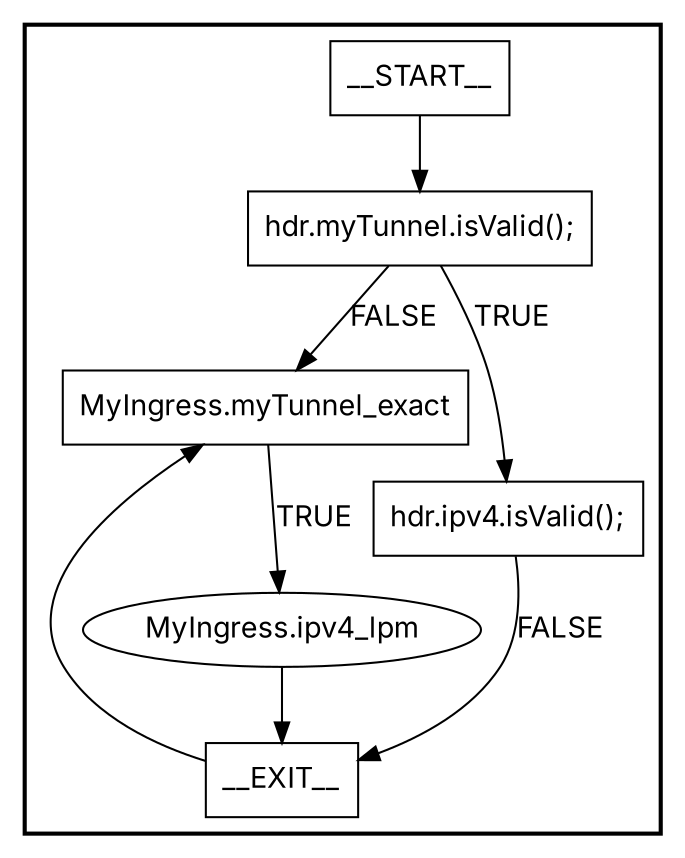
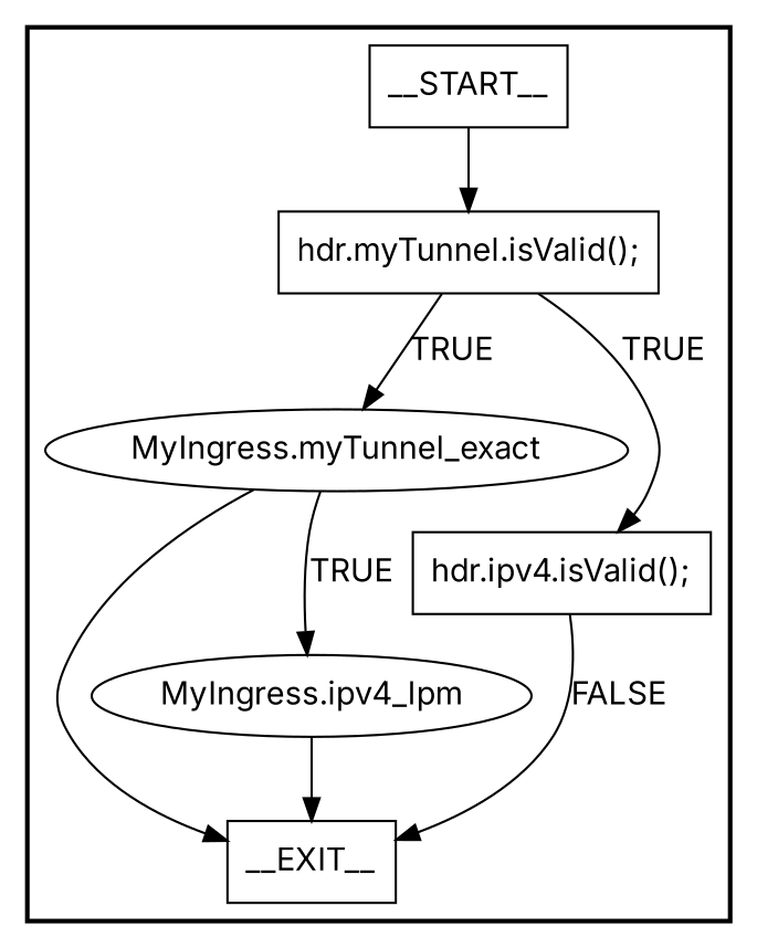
  digraph {
    fontname=Inter
    node [fontname=Inter shape=rectangle style=solid]
    edge [fontname=Inter]
    n1 [label=__START__]
    n2 [label="hdr.myTunnel.isValid();"]
    n3 [label=__EXIT__]
-   n4 [label="MyIngress.myTunnel_exact" shape=box]
+   n4 [label="MyIngress.myTunnel_exact" shape=ellipse]
    n5 [label="hdr.ipv4.isValid();"]
    n6 [label="MyIngress.ipv4_lpm" shape=ellipse]
    subgraph cluster_1 {
      labeljust=r
      style=bold
      n1
      n2
      n3
      n4
      n5
      n6
    }
    n1 -> n2
-   n2 -> n4 [label=FALSE]
+   n2 -> n4 [label=TRUE]
    n2 -> n5 [label=TRUE]
-   n3 -> n4
+   n4 -> n3
    n4 -> n6 [label=TRUE]
    n5 -> n3 [label=FALSE]
    n6 -> n3
  }
